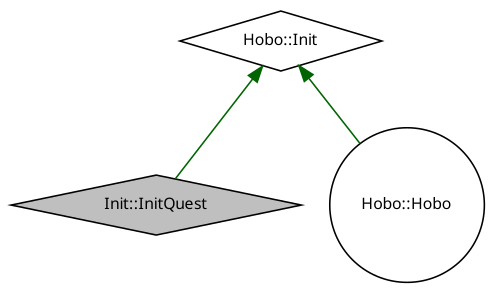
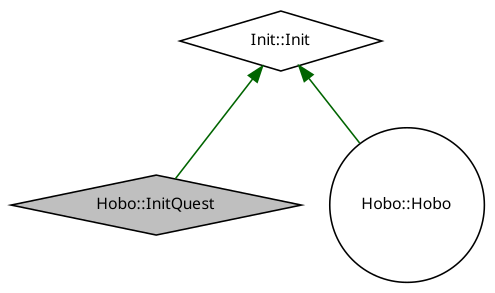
  digraph {
    fontname="Noto Sans"
    rankdir=TB
    node [color=black fontname="Noto Sans" fontsize=10 shape=diamond]
    edge [color=darkgreen dir=back fontname="Noto Sans" fontsize=10 labelfontname=Helvetica labelfontsize=10 style=solid]
-   n1 [fillcolor=grey75 fontcolor=black height=0.2 label="Init::InitQuest" style=filled width=0.4]
-   n2 [height=0.2 label="Hobo::Init" width=0.4]
+   n1 [fillcolor=grey75 fontcolor=black height=0.2 label="Hobo::InitQuest" style=filled width=0.4]
+   n2 [height=0.2 label="Init::Init" width=0.4]
    n3 [height=0.2 label="Hobo::Hobo" shape=circle width=0.4]
    n2 -> n1
    n2 -> n3
  }
